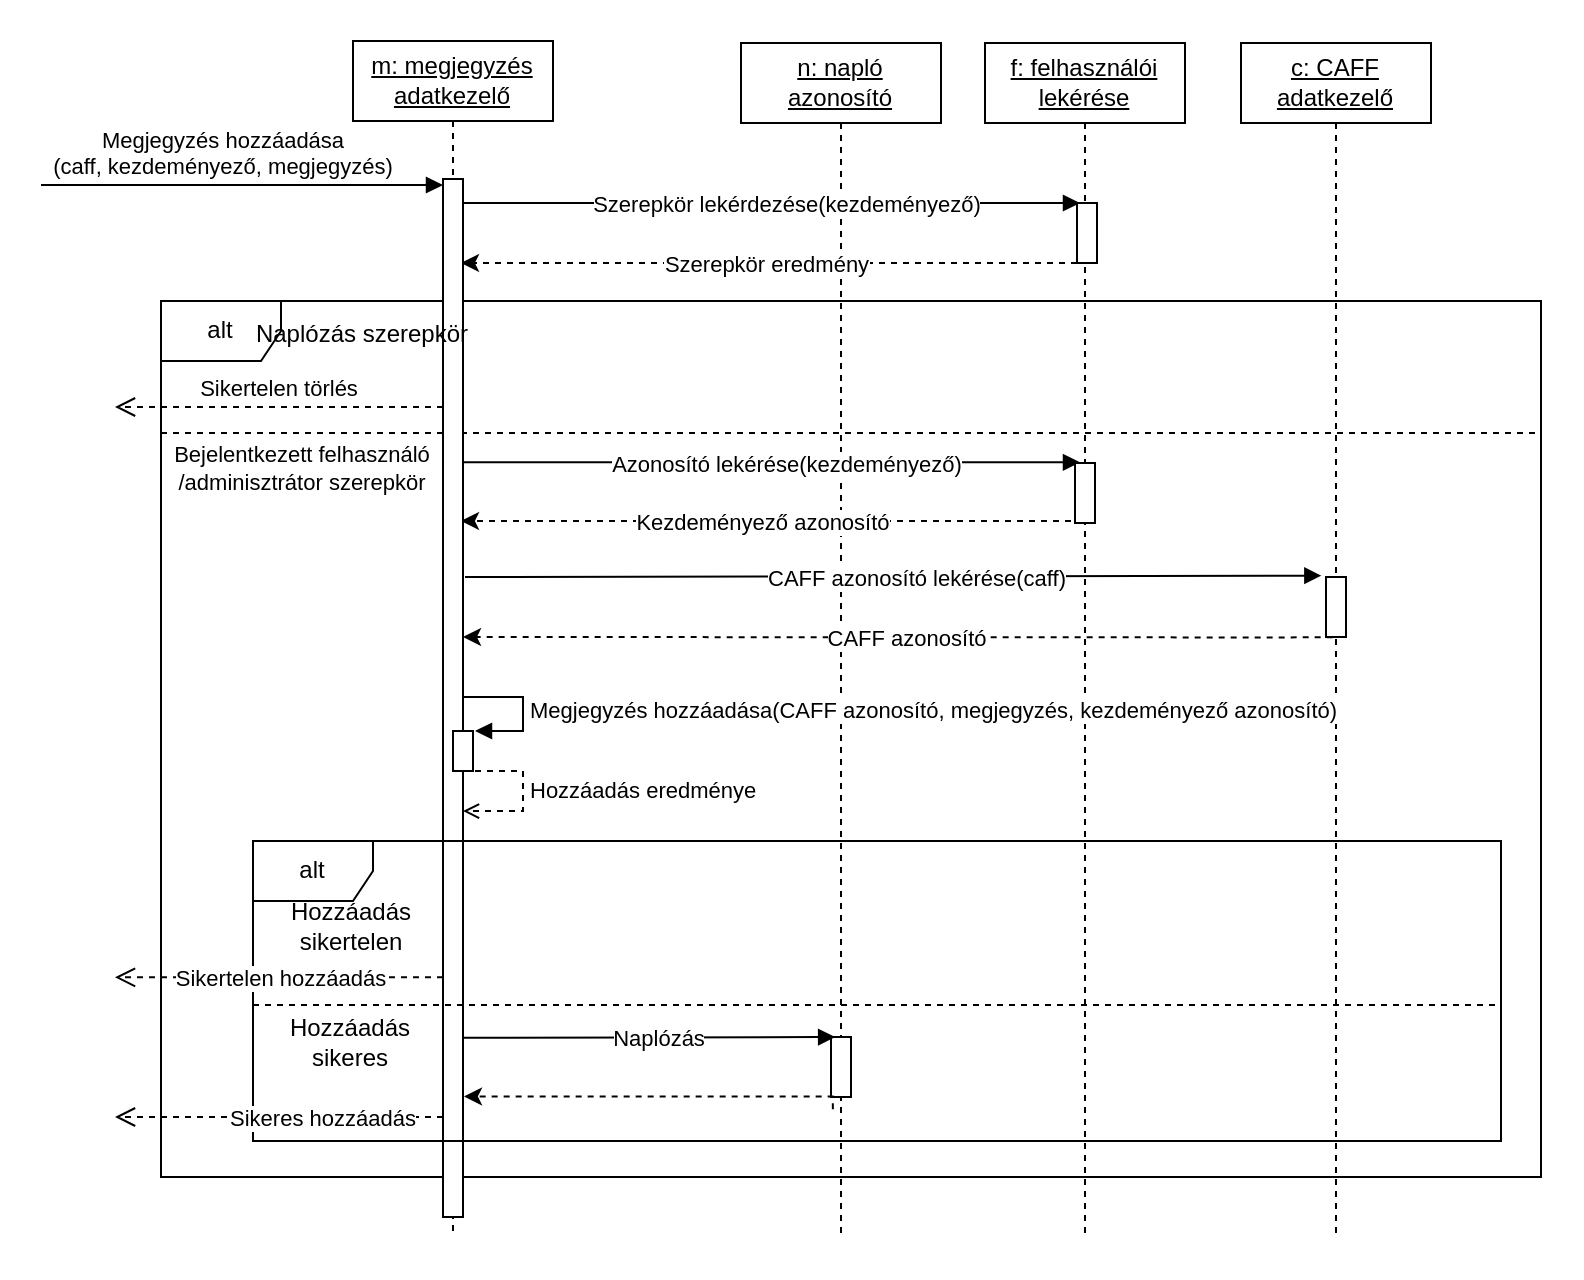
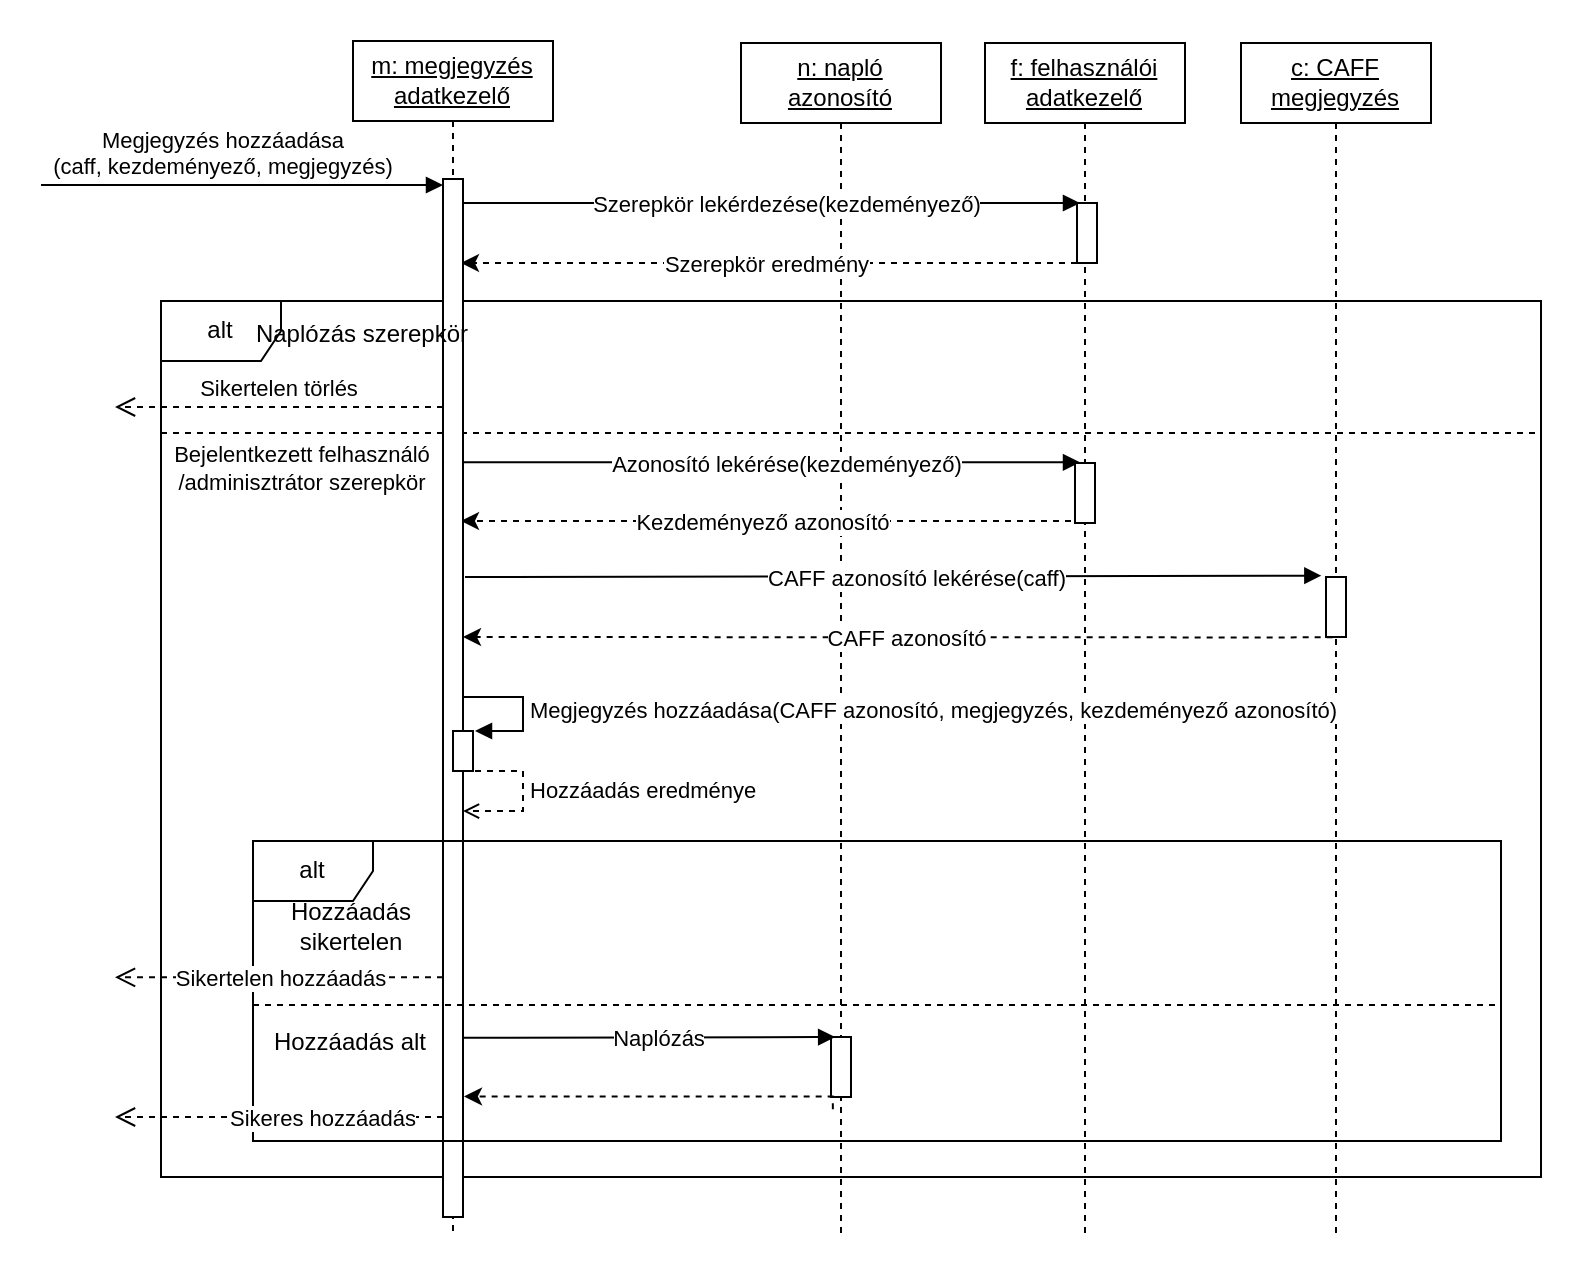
  <mxCell id="0" />
  <mxCell id="1" parent="0" />
  <mxCell id="2" value="&lt;u&gt;m: megjegyzés&lt;br&gt;adatkezelő&lt;/u&gt;" style="shape=umlLifeline;perimeter=lifelinePerimeter;whiteSpace=wrap;html=1;container=1;collapsible=0;recursiveResize=0;outlineConnect=0;" parent="1" vertex="1"><mxGeometry x="176" y="20" width="100" height="598" as="geometry" /></mxCell>
  <mxCell id="3" value="alt" style="shape=umlFrame;whiteSpace=wrap;html=1;" parent="1" vertex="1"><mxGeometry x="80" y="150" width="690" height="438" as="geometry" /></mxCell>
  <mxCell id="4" value="&lt;u&gt;n: napló&lt;br&gt;azonosító&lt;/u&gt;" style="shape=umlLifeline;perimeter=lifelinePerimeter;whiteSpace=wrap;html=1;container=1;collapsible=0;recursiveResize=0;outlineConnect=0;" parent="1" vertex="1"><mxGeometry x="370" y="21" width="100" height="597" as="geometry" /></mxCell>
- <mxCell id="5" value="&lt;u&gt;f: felhasználói&lt;br&gt;lekérése&lt;/u&gt;" style="shape=umlLifeline;perimeter=lifelinePerimeter;whiteSpace=wrap;html=1;container=0;collapsible=0;recursiveResize=0;outlineConnect=0;" parent="1" vertex="1"><mxGeometry x="492" y="21" width="100" height="597" as="geometry" /></mxCell>
+ <mxCell id="5" value="&lt;u&gt;f: felhasználói&lt;br&gt;adatkezelő&lt;/u&gt;" style="shape=umlLifeline;perimeter=lifelinePerimeter;whiteSpace=wrap;html=1;container=0;collapsible=0;recursiveResize=0;outlineConnect=0;" parent="1" vertex="1"><mxGeometry x="492" y="21" width="100" height="597" as="geometry" /></mxCell>
  <mxCell id="6" style="edgeStyle=orthogonalEdgeStyle;rounded=0;orthogonalLoop=1;jettySize=auto;html=1;dashed=1;" parent="1" source="19" edge="1"><mxGeometry relative="1" as="geometry"><mxPoint x="230" y="131" as="targetPoint" /><Array as="points"><mxPoint x="230" y="131" /></Array></mxGeometry></mxCell>
  <mxCell id="7" value="Szerepkör eredmény" style="edgeLabel;html=1;align=center;verticalAlign=middle;resizable=0;points=[];" parent="6" vertex="1" connectable="0"><mxGeometry x="-0.104" y="1" relative="1" as="geometry"><mxPoint x="-18" y="-1" as="offset" /></mxGeometry></mxCell>
- <mxCell id="8" value="&lt;u&gt;c: CAFF&lt;br&gt;adatkezelő&lt;br&gt;&lt;/u&gt;" style="shape=umlLifeline;perimeter=lifelinePerimeter;whiteSpace=wrap;html=1;container=0;collapsible=0;recursiveResize=0;outlineConnect=0;" parent="1" vertex="1"><mxGeometry x="620" y="21" width="95" height="597" as="geometry" /></mxCell>
+ <mxCell id="8" value="&lt;u&gt;c: CAFF&lt;br&gt;megjegyzés&lt;br&gt;&lt;/u&gt;" style="shape=umlLifeline;perimeter=lifelinePerimeter;whiteSpace=wrap;html=1;container=0;collapsible=0;recursiveResize=0;outlineConnect=0;" parent="1" vertex="1"><mxGeometry x="620" y="21" width="95" height="597" as="geometry" /></mxCell>
  <mxCell id="9" value="Szerepkör lekérdezése(kezdeményező)" style="html=1;verticalAlign=bottom;endArrow=block;rounded=0;" parent="1" edge="1"><mxGeometry x="0.054" y="-10" relative="1" as="geometry"><mxPoint x="230" y="101" as="sourcePoint" /><mxPoint as="offset" /><mxPoint x="539.5" y="101" as="targetPoint" /></mxGeometry></mxCell>
  <mxCell id="10" value="" style="line;strokeWidth=1;fillColor=none;align=left;verticalAlign=middle;spacingTop=-1;spacingLeft=3;spacingRight=3;rotatable=0;labelPosition=right;points=[];portConstraint=eastwest;dashed=1;" parent="1" vertex="1"><mxGeometry x="80" y="212" width="690" height="8" as="geometry" /></mxCell>
  <mxCell id="11" value="Bejelentkezett felhasználó /adminisztrátor szerepkör" style="text;html=1;strokeColor=none;fillColor=none;align=center;verticalAlign=middle;whiteSpace=wrap;rounded=0;dashed=1;fontSize=11;" parent="1" vertex="1"><mxGeometry x="76" y="219" width="150" height="30" as="geometry" /></mxCell>
  <mxCell id="12" value="Azonosító lekérése(kezdeményező)" style="html=1;verticalAlign=bottom;endArrow=block;rounded=0;" parent="1" edge="1"><mxGeometry x="0.054" y="-10" relative="1" as="geometry"><mxPoint x="230" y="230.66" as="sourcePoint" /><mxPoint as="offset" /><mxPoint x="539.5" y="230.66" as="targetPoint" /></mxGeometry></mxCell>
  <mxCell id="13" style="edgeStyle=orthogonalEdgeStyle;rounded=0;orthogonalLoop=1;jettySize=auto;html=1;dashed=1;" parent="1" edge="1"><mxGeometry relative="1" as="geometry"><mxPoint x="230" y="260" as="targetPoint" /><Array as="points"><mxPoint x="230" y="260" /></Array><mxPoint x="535" y="260" as="sourcePoint" /></mxGeometry></mxCell>
  <mxCell id="14" value="Kezdeményező azonosító" style="edgeLabel;html=1;align=center;verticalAlign=middle;resizable=0;points=[];" parent="13" vertex="1" connectable="0"><mxGeometry x="-0.104" y="1" relative="1" as="geometry"><mxPoint x="-18" y="-1" as="offset" /></mxGeometry></mxCell>
  <mxCell id="15" value="" style="html=1;points=[];perimeter=orthogonalPerimeter;" parent="1" vertex="1"><mxGeometry x="221" y="89" width="10" height="519" as="geometry" /></mxCell>
  <mxCell id="16" value="Megjegyzés hozzáadása&lt;br&gt;(caff, kezdeményező, megjegyzés)" style="html=1;verticalAlign=bottom;endArrow=block;entryX=0;entryY=0;rounded=0;" parent="1" edge="1"><mxGeometry as="geometry"><mxPoint x="20" y="92" as="sourcePoint" /><mxPoint x="-10" as="offset" /><mxPoint x="221" y="92" as="targetPoint" /></mxGeometry></mxCell>
  <mxCell id="17" value="Sikertelen törlés" style="html=1;verticalAlign=bottom;endArrow=open;dashed=1;endSize=8;rounded=0;" parent="1" edge="1"><mxGeometry x="226" y="-797" as="geometry"><mxPoint x="57" y="203" as="targetPoint" /><mxPoint x="221" y="203" as="sourcePoint" /><Array as="points"><mxPoint x="70" y="203" /></Array><mxPoint as="offset" /></mxGeometry></mxCell>
  <mxCell id="18" value="Naplózás szerepkör" style="text;html=1;strokeColor=none;fillColor=none;align=center;verticalAlign=middle;whiteSpace=wrap;rounded=0;dashed=1;" parent="1" vertex="1"><mxGeometry x="126" y="152" width="110" height="30" as="geometry" /></mxCell>
  <mxCell id="19" value="" style="html=1;points=[];perimeter=orthogonalPerimeter;" parent="1" vertex="1"><mxGeometry x="538" y="101" width="10" height="30" as="geometry" /></mxCell>
  <mxCell id="20" value="" style="html=1;points=[];perimeter=orthogonalPerimeter;" parent="1" vertex="1"><mxGeometry x="537" y="231" width="10" height="30" as="geometry" /></mxCell>
  <mxCell id="21" value="alt" style="shape=umlFrame;whiteSpace=wrap;html=1;" parent="1" vertex="1"><mxGeometry x="126" y="420" width="624" height="150" as="geometry" /></mxCell>
  <mxCell id="22" value="" style="line;strokeWidth=1;fillColor=none;align=left;verticalAlign=middle;spacingTop=-1;spacingLeft=3;spacingRight=3;rotatable=0;labelPosition=right;points=[];portConstraint=eastwest;dashed=1;" parent="1" vertex="1"><mxGeometry x="126" y="498" width="624" height="8" as="geometry" /></mxCell>
  <mxCell id="23" value="Hozzáadás&lt;br&gt;sikertelen" style="text;html=1;strokeColor=none;fillColor=none;align=center;verticalAlign=middle;whiteSpace=wrap;rounded=0;" parent="1" vertex="1"><mxGeometry x="131.5" y="448" width="87" height="30" as="geometry" /></mxCell>
  <mxCell id="24" value="Sikertelen hozzáadás" style="html=1;verticalAlign=bottom;endArrow=open;dashed=1;endSize=8;rounded=0;" parent="1" edge="1"><mxGeometry x="-0.012" y="10" relative="1" as="geometry"><mxPoint x="57" y="488.16" as="targetPoint" /><mxPoint x="221" y="488.16" as="sourcePoint" /><Array as="points"><mxPoint x="150" y="488" /><mxPoint x="70" y="488.16" /></Array><mxPoint as="offset" /></mxGeometry></mxCell>
- <mxCell id="25" value="Hozzáadás sikeres" style="text;html=1;strokeColor=none;fillColor=none;align=center;verticalAlign=middle;whiteSpace=wrap;rounded=0;" parent="1" vertex="1"><mxGeometry x="133" y="506" width="84" height="30" as="geometry" /></mxCell>
+ <mxCell id="25" value="Hozzáadás alt" style="text;html=1;strokeColor=none;fillColor=none;align=center;verticalAlign=middle;whiteSpace=wrap;rounded=0;" parent="1" vertex="1"><mxGeometry x="133" y="506" width="84" height="30" as="geometry" /></mxCell>
  <mxCell id="26" value="" style="html=1;points=[];perimeter=orthogonalPerimeter;" parent="1" vertex="1"><mxGeometry x="415" y="518" width="10" height="30" as="geometry" /></mxCell>
  <mxCell id="27" value="Sikeres hozzáadás" style="html=1;verticalAlign=bottom;endArrow=open;dashed=1;endSize=8;rounded=0;" parent="1" edge="1"><mxGeometry x="-0.268" y="10" relative="1" as="geometry"><mxPoint x="57" y="558" as="targetPoint" /><mxPoint x="221" y="558" as="sourcePoint" /><Array as="points"><mxPoint x="70" y="558" /></Array><mxPoint as="offset" /></mxGeometry></mxCell>
  <mxCell id="28" value="" style="html=1;points=[];perimeter=orthogonalPerimeter;" parent="1" vertex="1"><mxGeometry x="662.5" y="288" width="10" height="30" as="geometry" /></mxCell>
  <mxCell id="29" value="CAFF azonosító lekérése(caff)" style="html=1;verticalAlign=bottom;endArrow=block;rounded=0;entryX=-0.333;entryY=-0.022;entryDx=0;entryDy=0;entryPerimeter=0;" parent="1" edge="1"><mxGeometry x="0.054" y="-10" relative="1" as="geometry"><mxPoint x="232" y="288" as="sourcePoint" /><mxPoint as="offset" /><mxPoint x="660.17" y="287.34" as="targetPoint" /></mxGeometry></mxCell>
  <mxCell id="30" style="edgeStyle=orthogonalEdgeStyle;rounded=0;orthogonalLoop=1;jettySize=auto;html=1;dashed=1;exitX=0.333;exitY=1.006;exitDx=0;exitDy=0;exitPerimeter=0;" parent="1" source="28" edge="1"><mxGeometry relative="1" as="geometry"><mxPoint x="231" y="318" as="targetPoint" /><Array as="points"><mxPoint x="610" y="318" /><mxPoint x="610" y="318" /></Array><mxPoint x="536" y="318" as="sourcePoint" /></mxGeometry></mxCell>
  <mxCell id="31" value="CAFF azonosító" style="edgeLabel;html=1;align=center;verticalAlign=middle;resizable=0;points=[];" parent="30" vertex="1" connectable="0"><mxGeometry x="-0.104" y="1" relative="1" as="geometry"><mxPoint x="-18" y="-1" as="offset" /></mxGeometry></mxCell>
  <mxCell id="32" value="Megjegyzés hozzáadása(CAFF azonosító, megjegyzés, kezdeményező azonosító)" style="edgeStyle=orthogonalEdgeStyle;html=1;align=left;spacingLeft=2;endArrow=block;rounded=0;" parent="1" edge="1"><mxGeometry x="0.042" relative="1" as="geometry"><mxPoint x="231" y="348" as="sourcePoint" /><Array as="points"><mxPoint x="261" y="348" /><mxPoint x="261" y="365" /><mxPoint x="237" y="365" /></Array><mxPoint x="237" y="365" as="targetPoint" /><mxPoint as="offset" /></mxGeometry></mxCell>
  <mxCell id="33" value="" style="html=1;points=[];perimeter=orthogonalPerimeter;" parent="1" vertex="1"><mxGeometry x="226" y="365" width="10" height="20" as="geometry" /></mxCell>
  <mxCell id="34" value="Hozzáadás eredménye" style="edgeStyle=orthogonalEdgeStyle;html=1;align=left;spacingLeft=2;endArrow=open;rounded=0;entryX=1;entryY=0.192;entryDx=0;entryDy=0;entryPerimeter=0;dashed=1;endFill=0;" parent="1" edge="1"><mxGeometry relative="1" as="geometry"><mxPoint x="231" y="385" as="sourcePoint" /><Array as="points"><mxPoint x="261" y="385" /><mxPoint x="261" y="405" /></Array><mxPoint x="231" y="405.04" as="targetPoint" /></mxGeometry></mxCell>
  <mxCell id="35" value="Naplózás" style="html=1;verticalAlign=bottom;endArrow=block;rounded=0;entryX=0.257;entryY=0.01;entryDx=0;entryDy=0;entryPerimeter=0;" parent="1" edge="1"><mxGeometry x="0.054" y="-10" relative="1" as="geometry"><mxPoint x="231" y="518.41" as="sourcePoint" /><mxPoint as="offset" /><mxPoint x="417.07" y="518" as="targetPoint" /></mxGeometry></mxCell>
  <mxCell id="36" style="edgeStyle=orthogonalEdgeStyle;rounded=0;orthogonalLoop=1;jettySize=auto;html=1;dashed=1;exitX=0.143;exitY=0.981;exitDx=0;exitDy=0;exitPerimeter=0;" parent="1" edge="1"><mxGeometry relative="1" as="geometry"><mxPoint x="231.5" y="547.7" as="targetPoint" /><Array as="points"><mxPoint x="231.5" y="547.7" /></Array><mxPoint x="415.93" y="554.13" as="sourcePoint" /></mxGeometry></mxCell>
